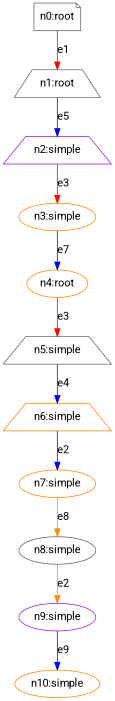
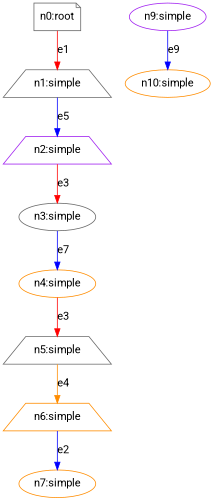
  strict digraph {
    fontname=Roboto
    node [color=darkorange fontname=Roboto shape=ellipse]
    edge [color=blue fontname=Roboto]
    n1 [color=gray40 label="n0:root" shape=note]
-   n2 [color=gray40 label="n1:root" shape=trapezium]
+   n2 [color=gray40 label="n1:simple" shape=trapezium]
    n3 [color=purple label="n2:simple" shape=trapezium]
-   n4 [label="n3:simple"]
-   n5 [label="n4:root"]
+   n4 [color=gray40 label="n3:simple"]
+   n5 [label="n4:simple"]
    n6 [color=gray40 label="n5:simple" shape=trapezium]
    n7 [label="n6:simple" shape=trapezium]
    n8 [label="n7:simple"]
-   n9 [color=gray40 label="n8:simple"]
    n10 [color=purple label="n9:simple"]
    n11 [label="n10:simple"]
    n1 -> n2 [color=red label=e1]
    n2 -> n3 [label=e5]
    n3 -> n4 [color=red label=e3]
    n4 -> n5 [label=e7]
    n5 -> n6 [color=red label=e3]
-   n6 -> n7 [label=e4]
+   n6 -> n7 [color=darkorange label=e4]
    n7 -> n8 [label=e2]
-   n8 -> n9 [color=darkorange label=e8]
-   n9 -> n10 [color=darkorange label=e2]
    n10 -> n11 [label=e9]
  }
